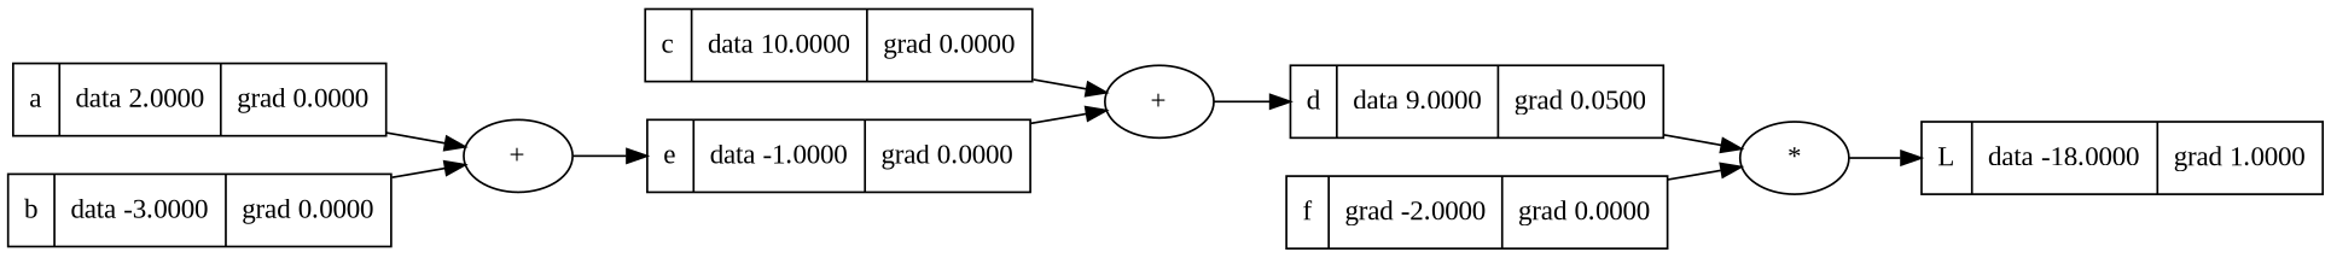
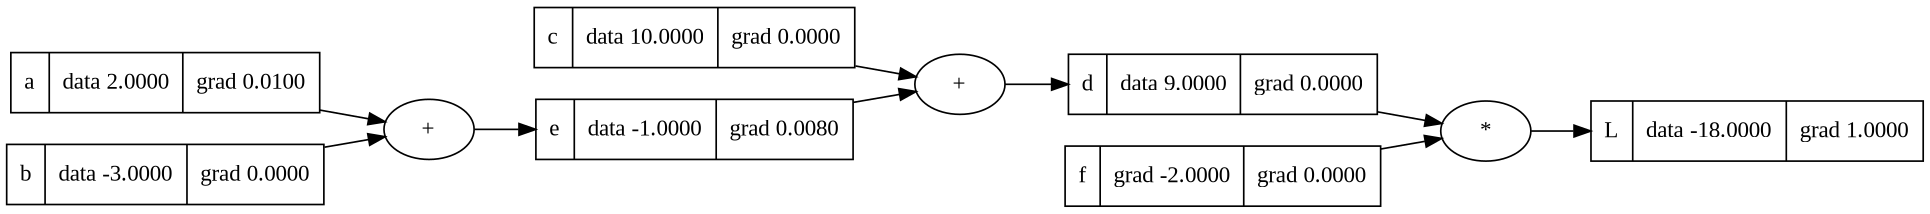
  digraph {
    fontname="Liberation Serif"
    rankdir=LR
    node [fontname="Liberation Serif" shape=record]
    edge [fontname="Liberation Serif"]
    n1 [label="{ c | data 10.0000 | grad 0.0000 }"]
    n2 [label="+" shape=""]
-   n3 [label="{ d | data 9.0000 | grad 0.0500 }"]
-   n4 [label="{ e | data -1.0000 | grad 0.0000 }"]
+   n3 [label="{ d | data 9.0000 | grad 0.0000 }"]
+   n4 [label="{ e | data -1.0000 | grad 0.0080 }"]
    n5 [label="+" shape=""]
-   n6 [label="{ a | data 2.0000 | grad 0.0000 }"]
+   n6 [label="{ a | data 2.0000 | grad 0.0100 }"]
    n7 [label="{ f | grad -2.0000 | grad 0.0000 }"]
    n8 [label="*" shape=""]
    n9 [label="{ L | data -18.0000 | grad 1.0000 }"]
    n10 [label="{ b | data -3.0000 | grad 0.0000 }"]
    n1 -> n2
    n2 -> n3
    n3 -> n8
    n4 -> n2
    n5 -> n4
    n6 -> n5
    n7 -> n8
    n8 -> n9
    n10 -> n5
  }
